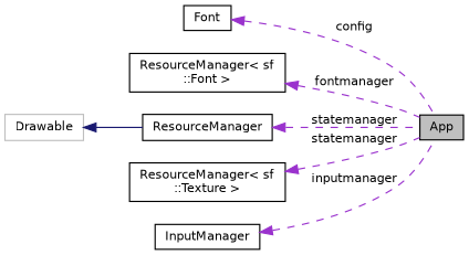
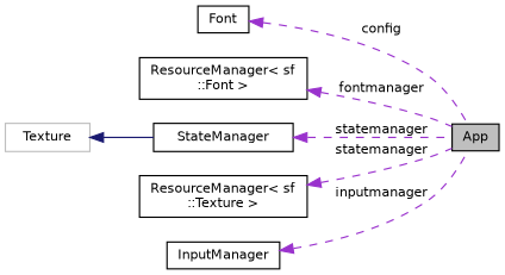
  digraph {
    rankdir=LR
    node [color=black fillcolor=white fontname=Helvetica fontsize=10 shape=record style=filled]
    edge [color=darkorchid3 dir=back fontname=Helvetica fontsize=10 labelfontname=Helvetica labelfontsize=10 style=dashed]
    n1 [fillcolor=grey75 fontcolor=black height=0.2 label=App width=0.4]
    n2 [height=0.2 label=Font width=0.4]
    n3 [height=0.2 label="ResourceManager\< sf\l::Font \>" width=0.4]
-   n4 [height=0.2 label=ResourceManager width=0.4]
-   n5 [color=grey75 height=0.2 label=Drawable width=0.4]
+   n4 [height=0.2 label=StateManager width=0.4]
+   n5 [color=grey75 height=0.2 label=Texture width=0.4]
    n6 [height=0.2 label="ResourceManager\< sf\l::Texture \>" width=0.4]
    n7 [height=0.2 label=InputManager width=0.4]
    n2 -> n1 [label=" config"]
    n3 -> n1 [label=" fontmanager"]
    n4 -> n1 [label=" statemanager"]
    n5 -> n4 [color=midnightblue style=solid]
    n6 -> n1 [label=" statemanager"]
    n7 -> n1 [label=" inputmanager"]
  }
